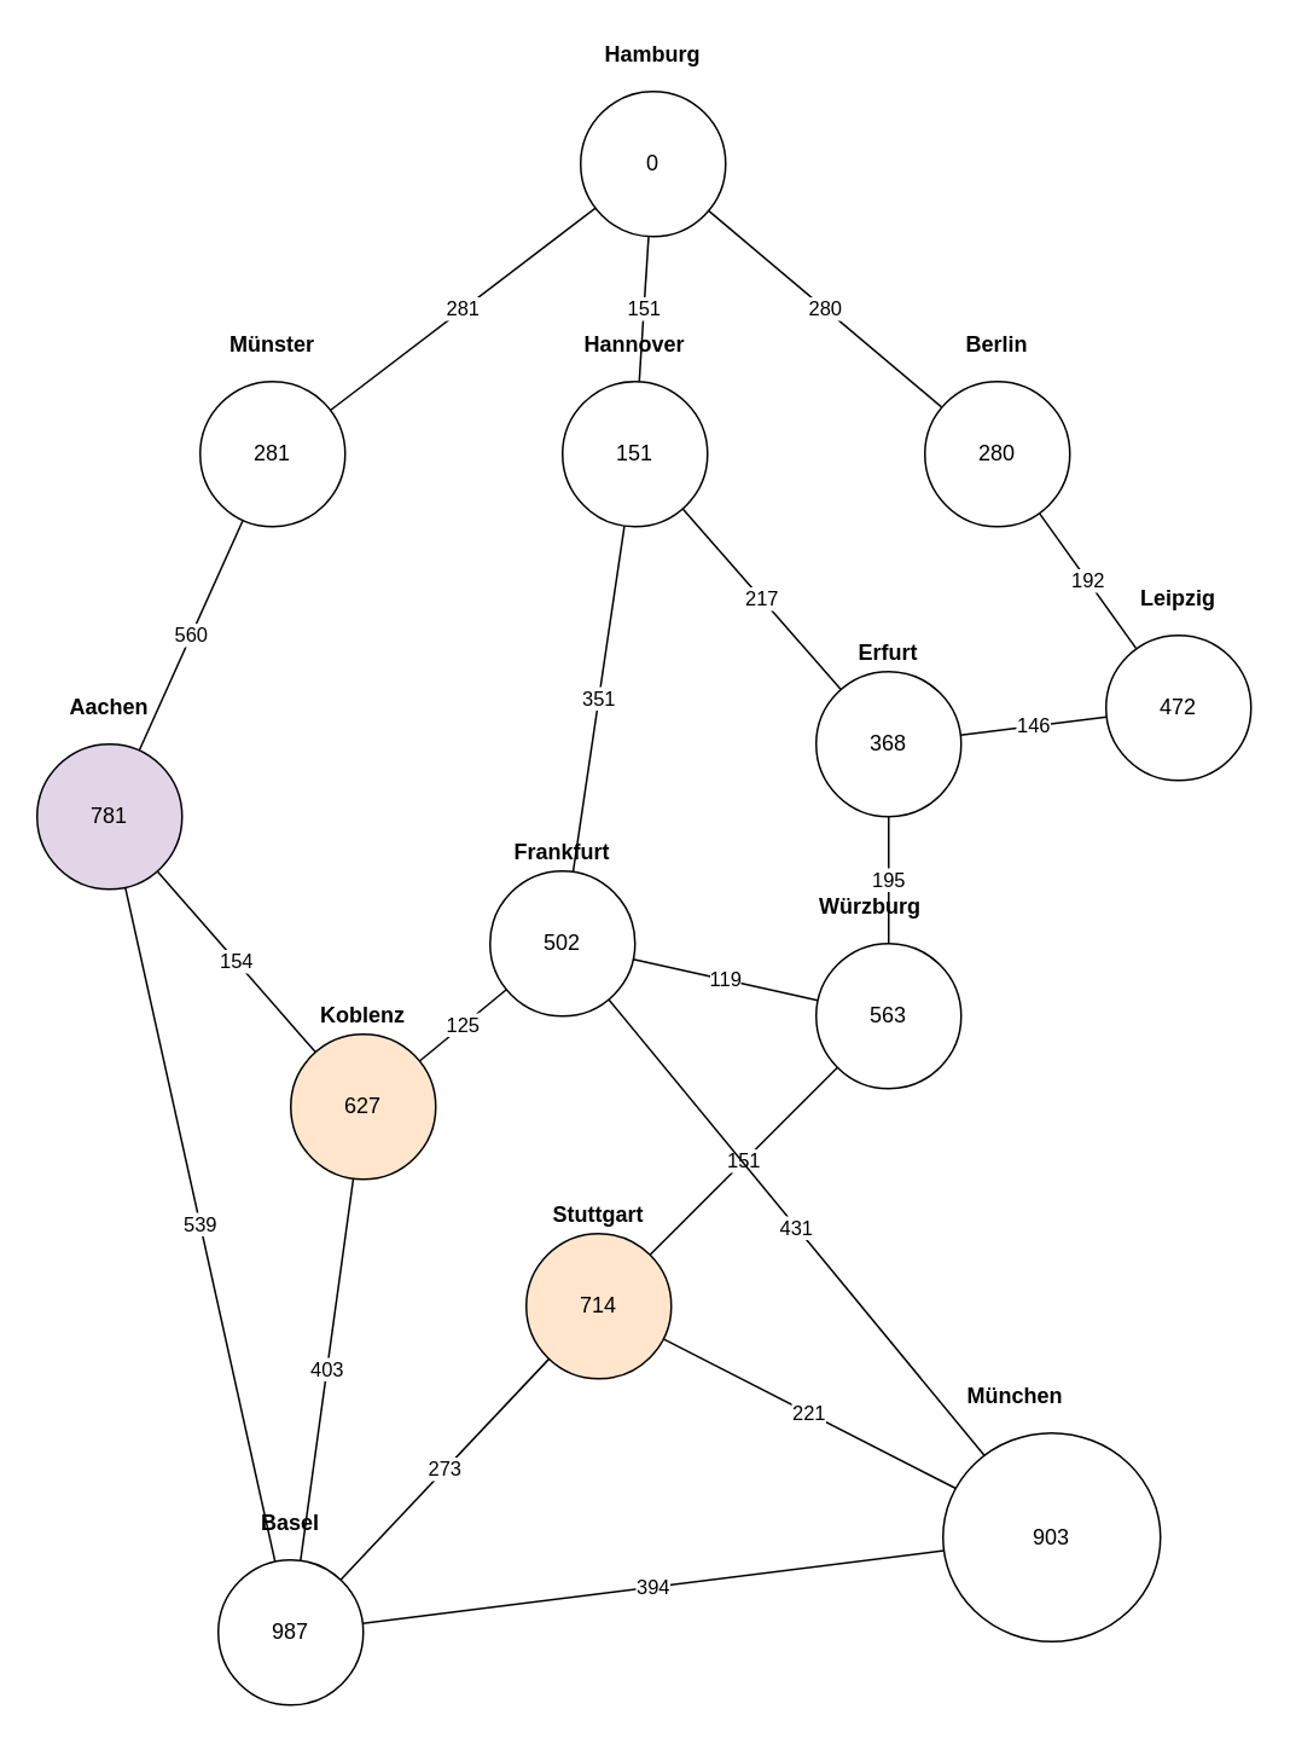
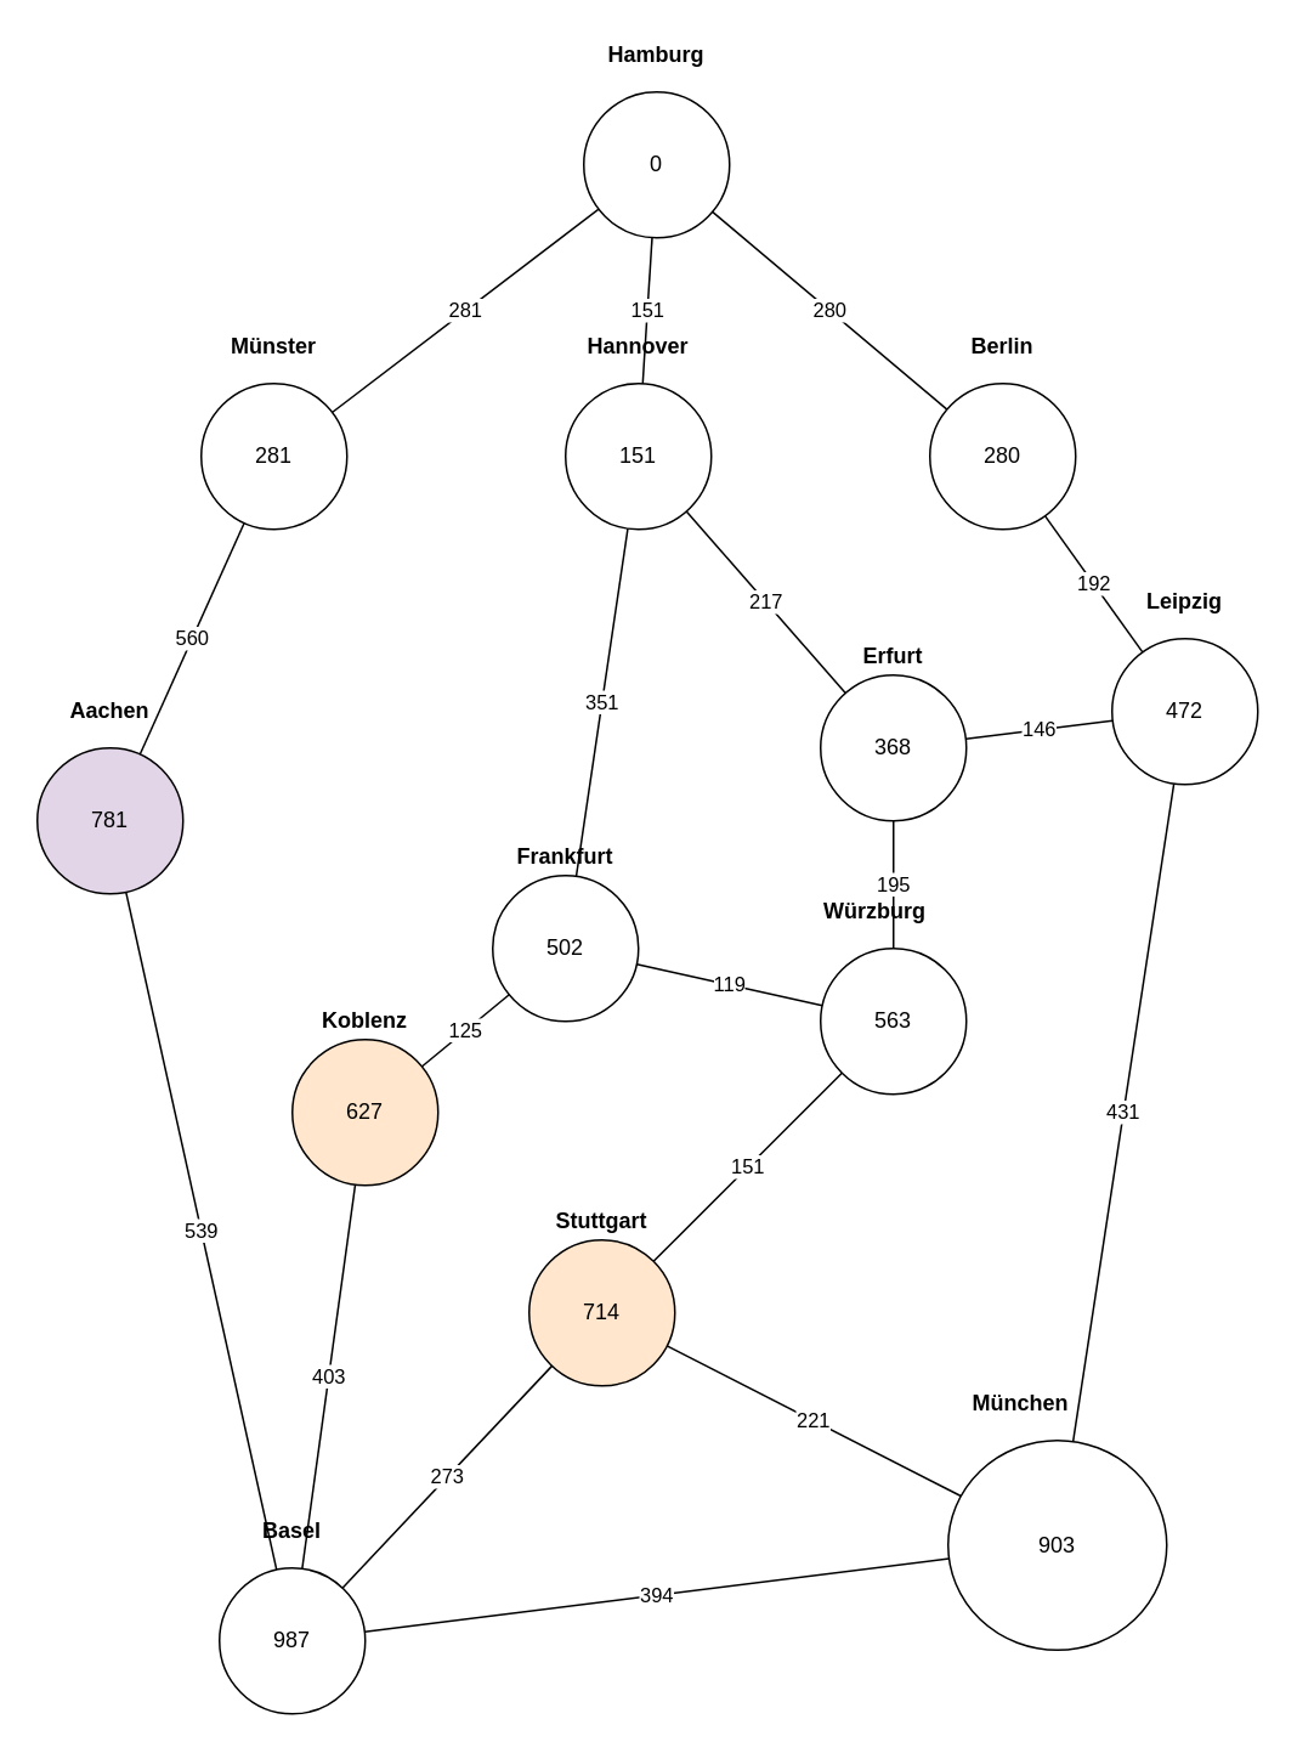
  <mxCell id="0" />
  <mxCell id="1" parent="0" />
  <mxCell id="2" value="0" style="ellipse;whiteSpace=wrap;html=1;aspect=fixed;" vertex="1" parent="1"><mxGeometry x="320" y="50" width="80" height="80" as="geometry" /></mxCell>
  <mxCell id="3" value="&lt;b&gt;Hamburg&lt;/b&gt;" style="text;html=1;strokeColor=none;fillColor=none;align=center;verticalAlign=middle;whiteSpace=wrap;rounded=0;" vertex="1" parent="1"><mxGeometry x="340" y="20" width="40" height="20" as="geometry" /></mxCell>
  <mxCell id="4" value="280" style="ellipse;whiteSpace=wrap;html=1;aspect=fixed;" vertex="1" parent="1"><mxGeometry x="510" y="210" width="80" height="80" as="geometry" /></mxCell>
  <mxCell id="5" value="151" style="ellipse;whiteSpace=wrap;html=1;aspect=fixed;" vertex="1" parent="1"><mxGeometry x="310" y="210" width="80" height="80" as="geometry" /></mxCell>
  <mxCell id="6" value="281" style="ellipse;whiteSpace=wrap;html=1;aspect=fixed;" vertex="1" parent="1"><mxGeometry x="110" y="210" width="80" height="80" as="geometry" /></mxCell>
  <mxCell id="7" value="Münster" style="text;html=1;strokeColor=none;fillColor=none;align=center;verticalAlign=middle;whiteSpace=wrap;rounded=0;fontStyle=1" vertex="1" parent="1"><mxGeometry x="130" y="180" width="40" height="20" as="geometry" /></mxCell>
  <mxCell id="8" value="Hannover" style="text;html=1;strokeColor=none;fillColor=none;align=center;verticalAlign=middle;whiteSpace=wrap;rounded=0;fontStyle=1" vertex="1" parent="1"><mxGeometry x="330" y="180" width="40" height="20" as="geometry" /></mxCell>
  <mxCell id="9" value="Berlin" style="text;html=1;strokeColor=none;fillColor=none;align=center;verticalAlign=middle;whiteSpace=wrap;rounded=0;fontStyle=1" vertex="1" parent="1"><mxGeometry x="530" y="180" width="40" height="20" as="geometry" /></mxCell>
  <mxCell id="10" value="281" style="endArrow=none;html=1;" edge="1" parent="1" source="6" target="2"><mxGeometry width="50" height="50" relative="1" as="geometry"><mxPoint x="320" y="310" as="sourcePoint" /><mxPoint x="370" y="260" as="targetPoint" /></mxGeometry></mxCell>
  <mxCell id="11" value="151" style="endArrow=none;html=1;" edge="1" parent="1" source="5" target="2"><mxGeometry width="50" height="50" relative="1" as="geometry"><mxPoint x="320" y="310" as="sourcePoint" /><mxPoint x="370" y="260" as="targetPoint" /></mxGeometry></mxCell>
  <mxCell id="12" value="280" style="endArrow=none;html=1;" edge="1" parent="1" source="4" target="2"><mxGeometry width="50" height="50" relative="1" as="geometry"><mxPoint x="320" y="310" as="sourcePoint" /><mxPoint x="370" y="260" as="targetPoint" /></mxGeometry></mxCell>
  <mxCell id="13" value="781" style="ellipse;whiteSpace=wrap;html=1;aspect=fixed;fillColor=#e1d5e7;" vertex="1" parent="1"><mxGeometry x="20" y="410" width="80" height="80" as="geometry" /></mxCell>
  <mxCell id="14" value="560" style="endArrow=none;html=1;" edge="1" parent="1" source="13" target="6"><mxGeometry width="50" height="50" relative="1" as="geometry"><mxPoint x="320" y="310" as="sourcePoint" /><mxPoint x="370" y="260" as="targetPoint" /></mxGeometry></mxCell>
  <mxCell id="15" value="627" style="ellipse;whiteSpace=wrap;html=1;aspect=fixed;fillColor=#ffe6cc;" vertex="1" parent="1"><mxGeometry x="160" y="570" width="80" height="80" as="geometry" /></mxCell>
  <mxCell id="16" value="Aachen" style="text;html=1;strokeColor=none;fillColor=none;align=center;verticalAlign=middle;whiteSpace=wrap;rounded=0;fontStyle=1" vertex="1" parent="1"><mxGeometry x="40" y="380" width="40" height="20" as="geometry" /></mxCell>
  <mxCell id="17" value="Koblenz" style="text;html=1;strokeColor=none;fillColor=none;align=center;verticalAlign=middle;whiteSpace=wrap;rounded=0;fontStyle=1" vertex="1" parent="1"><mxGeometry x="180" y="550" width="40" height="20" as="geometry" /></mxCell>
- <mxCell id="18" value="154" style="endArrow=none;html=1;" edge="1" parent="1" source="13" target="15"><mxGeometry width="50" height="50" relative="1" as="geometry"><mxPoint x="170" y="430" as="sourcePoint" /><mxPoint x="220" y="380" as="targetPoint" /></mxGeometry></mxCell>
  <mxCell id="19" value="502" style="ellipse;whiteSpace=wrap;html=1;aspect=fixed;" vertex="1" parent="1"><mxGeometry x="270" y="480" width="80" height="80" as="geometry" /></mxCell>
  <mxCell id="20" value="Frankfurt" style="text;html=1;strokeColor=none;fillColor=none;align=center;verticalAlign=middle;whiteSpace=wrap;rounded=0;fontStyle=1" vertex="1" parent="1"><mxGeometry x="290" y="460" width="40" height="20" as="geometry" /></mxCell>
  <mxCell id="21" value="125" style="endArrow=none;html=1;" edge="1" parent="1" source="15" target="19"><mxGeometry width="50" height="50" relative="1" as="geometry"><mxPoint x="170" y="430" as="sourcePoint" /><mxPoint x="220" y="380" as="targetPoint" /></mxGeometry></mxCell>
  <mxCell id="22" value="351" style="endArrow=none;html=1;" edge="1" parent="1" source="19" target="5"><mxGeometry width="50" height="50" relative="1" as="geometry"><mxPoint x="170" y="430" as="sourcePoint" /><mxPoint x="220" y="380" as="targetPoint" /></mxGeometry></mxCell>
  <mxCell id="23" value="563" style="ellipse;whiteSpace=wrap;html=1;aspect=fixed;" vertex="1" parent="1"><mxGeometry x="450" y="520" width="80" height="80" as="geometry" /></mxCell>
  <mxCell id="24" value="Würzburg" style="text;html=1;strokeColor=none;fillColor=none;align=center;verticalAlign=middle;whiteSpace=wrap;rounded=0;fontStyle=1" vertex="1" parent="1"><mxGeometry x="460" y="490" width="40" height="20" as="geometry" /></mxCell>
  <mxCell id="25" value="119" style="endArrow=none;html=1;" edge="1" parent="1" source="23" target="19"><mxGeometry width="50" height="50" relative="1" as="geometry"><mxPoint x="170" y="430" as="sourcePoint" /><mxPoint x="220" y="380" as="targetPoint" /></mxGeometry></mxCell>
  <mxCell id="26" value="714" style="ellipse;whiteSpace=wrap;html=1;aspect=fixed;fillColor=#ffe6cc;" vertex="1" parent="1"><mxGeometry x="290" y="680" width="80" height="80" as="geometry" /></mxCell>
  <mxCell id="27" value="Stuttgart" style="text;html=1;strokeColor=none;fillColor=none;align=center;verticalAlign=middle;whiteSpace=wrap;rounded=0;fontStyle=1" vertex="1" parent="1"><mxGeometry x="310" y="660" width="40" height="20" as="geometry" /></mxCell>
  <mxCell id="28" value="151" style="endArrow=none;html=1;" edge="1" parent="1" source="26" target="23"><mxGeometry width="50" height="50" relative="1" as="geometry"><mxPoint x="140" y="550" as="sourcePoint" /><mxPoint x="190" y="500" as="targetPoint" /></mxGeometry></mxCell>
  <mxCell id="29" value="987" style="ellipse;whiteSpace=wrap;html=1;aspect=fixed;" vertex="1" parent="1"><mxGeometry x="120" y="860" width="80" height="80" as="geometry" /></mxCell>
  <mxCell id="30" value="Basel" style="text;html=1;strokeColor=none;fillColor=none;align=center;verticalAlign=middle;whiteSpace=wrap;rounded=0;fontStyle=1" vertex="1" parent="1"><mxGeometry x="140" y="830" width="40" height="20" as="geometry" /></mxCell>
  <mxCell id="31" value="273" style="endArrow=none;html=1;" edge="1" parent="1" source="29" target="26"><mxGeometry width="50" height="50" relative="1" as="geometry"><mxPoint x="189.796" y="916.855" as="sourcePoint" /><mxPoint x="310.004" y="810.005" as="targetPoint" /></mxGeometry></mxCell>
  <mxCell id="32" value="903" style="ellipse;whiteSpace=wrap;html=1;aspect=fixed;" vertex="1" parent="1"><mxGeometry x="520" y="790" width="120" height="115" as="geometry" /></mxCell>
  <mxCell id="33" value="München" style="text;html=1;strokeColor=none;fillColor=none;align=center;verticalAlign=middle;whiteSpace=wrap;rounded=0;fontStyle=1" vertex="1" parent="1"><mxGeometry x="540" y="760" width="40" height="20" as="geometry" /></mxCell>
  <mxCell id="34" value="221" style="endArrow=none;html=1;" edge="1" parent="1" source="32" target="26"><mxGeometry width="50" height="50" relative="1" as="geometry"><mxPoint x="140" y="790" as="sourcePoint" /><mxPoint x="190" y="740" as="targetPoint" /></mxGeometry></mxCell>
  <mxCell id="35" value="403" style="endArrow=none;html=1;" edge="1" parent="1" source="29" target="15"><mxGeometry width="50" height="50" relative="1" as="geometry"><mxPoint x="140" y="870" as="sourcePoint" /><mxPoint x="190" y="820" as="targetPoint" /></mxGeometry></mxCell>
  <mxCell id="36" value="539" style="endArrow=none;html=1;" edge="1" parent="1" source="29" target="13"><mxGeometry width="50" height="50" relative="1" as="geometry"><mxPoint x="140" y="770" as="sourcePoint" /><mxPoint x="190" y="720" as="targetPoint" /></mxGeometry></mxCell>
  <mxCell id="37" value="368" style="ellipse;whiteSpace=wrap;html=1;aspect=fixed;" vertex="1" parent="1"><mxGeometry x="450" y="370" width="80" height="80" as="geometry" /></mxCell>
  <mxCell id="38" value="Erfurt" style="text;html=1;strokeColor=none;fillColor=none;align=center;verticalAlign=middle;whiteSpace=wrap;rounded=0;fontStyle=1" vertex="1" parent="1"><mxGeometry x="470" y="350" width="40" height="20" as="geometry" /></mxCell>
  <mxCell id="39" value="217" style="endArrow=none;html=1;" edge="1" parent="1" source="37" target="5"><mxGeometry width="50" height="50" relative="1" as="geometry"><mxPoint x="325.737" y="490.414" as="sourcePoint" /><mxPoint x="354.138" y="299.568" as="targetPoint" /></mxGeometry></mxCell>
  <mxCell id="40" value="195" style="endArrow=none;html=1;" edge="1" parent="1" source="23" target="37"><mxGeometry width="50" height="50" relative="1" as="geometry"><mxPoint x="550" y="380" as="sourcePoint" /><mxPoint x="600" y="330" as="targetPoint" /></mxGeometry></mxCell>
  <mxCell id="41" value="472" style="ellipse;whiteSpace=wrap;html=1;aspect=fixed;" vertex="1" parent="1"><mxGeometry x="610" y="350" width="80" height="80" as="geometry" /></mxCell>
  <mxCell id="42" value="Leipzig" style="text;html=1;strokeColor=none;fillColor=none;align=center;verticalAlign=middle;whiteSpace=wrap;rounded=0;fontStyle=1" vertex="1" parent="1"><mxGeometry x="630" y="320" width="40" height="20" as="geometry" /></mxCell>
  <mxCell id="43" value="192" style="endArrow=none;html=1;" edge="1" parent="1" source="4" target="41"><mxGeometry width="50" height="50" relative="1" as="geometry"><mxPoint x="529.416" y="234.22" as="sourcePoint" /><mxPoint x="400.596" y="125.765" as="targetPoint" /></mxGeometry></mxCell>
  <mxCell id="44" value="146" style="endArrow=none;html=1;" edge="1" parent="1" source="37" target="41"><mxGeometry width="50" height="50" relative="1" as="geometry"><mxPoint x="580" y="400" as="sourcePoint" /><mxPoint x="630" y="350" as="targetPoint" /></mxGeometry></mxCell>
- <mxCell id="45" value="431" style="endArrow=none;html=1;" edge="1" parent="1" source="32" target="19"><mxGeometry width="50" height="50" relative="1" as="geometry"><mxPoint x="600" y="620" as="sourcePoint" /><mxPoint x="650" y="570" as="targetPoint" /></mxGeometry></mxCell>
+ <mxCell id="45" value="431" style="endArrow=none;html=1;" edge="1" parent="1" source="32" target="41"><mxGeometry width="50" height="50" relative="1" as="geometry"><mxPoint x="600" y="620" as="sourcePoint" /><mxPoint x="650" y="570" as="targetPoint" /></mxGeometry></mxCell>
  <mxCell id="46" value="394" style="endArrow=none;html=1;" edge="1" parent="1" source="29" target="32"><mxGeometry width="50" height="50" relative="1" as="geometry"><mxPoint x="540" y="690" as="sourcePoint" /><mxPoint x="590" y="640" as="targetPoint" /></mxGeometry></mxCell>
